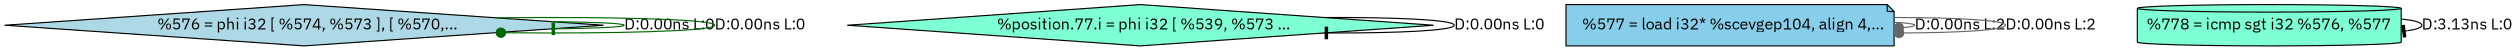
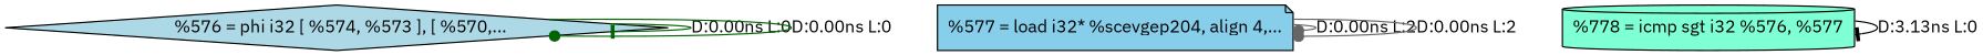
  digraph {
    fontname="IBM Plex Sans"
    node [fillcolor=aquamarine fontname="IBM Plex Sans" shape=diamond style=filled]
    edge [arrowhead=tee color=darkgreen fontname="IBM Plex Sans"]
    n1 [fillcolor=lightblue label="  %576 = phi i32 [ %574, %573 ], [ %570,..."]
-   n2 [label="  %position.77.i = phi i32 [ %539, %573 ..."]
-   n3 [fillcolor=skyblue label="  %577 = load i32* %scevgep104, align 4,..." shape=note]
+   n3 [fillcolor=skyblue label="%577 = load i32* %scevgep204, align 4,..." shape=note]
    n4 [label="%778 = icmp sgt i32 %576, %577" shape=cylinder]
    n1 -> n1 [label="D:0.00ns L:0"]
    n1 -> n1 [arrowhead=dot label="D:0.00ns L:0"]
-   n2 -> n2 [color=black label="D:0.00ns L:0"]
    n3 -> n3 [arrowhead=dot color=gray40 label="D:0.00ns L:2"]
    n3 -> n3 [arrowhead=dot color=gray40 label="D:0.00ns L:2"]
    n4 -> n4 [color=black label="D:3.13ns L:0"]
  }
